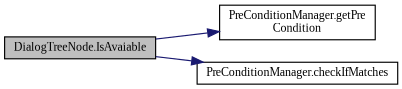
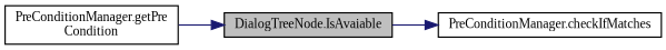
  digraph {
    fontname="Liberation Serif"
    rankdir=LR
    node [color=black fillcolor=white fontname="Liberation Serif" fontsize=10 shape=record style=filled]
    edge [color=midnightblue fontname="Liberation Serif" fontsize=10 labelfontname=Helvetica labelfontsize=10 style=solid]
    n1 [fillcolor=grey75 fontcolor=black height=0.2 label="DialogTreeNode.IsAvaiable" width=0.4]
    n2 [height=0.2 label="PreConditionManager.getPre\lCondition" width=0.4]
    n3 [height=0.2 label="PreConditionManager.checkIfMatches" width=0.4]
-   n1 -> n2
+   n2 -> n1
    n1 -> n3
  }
